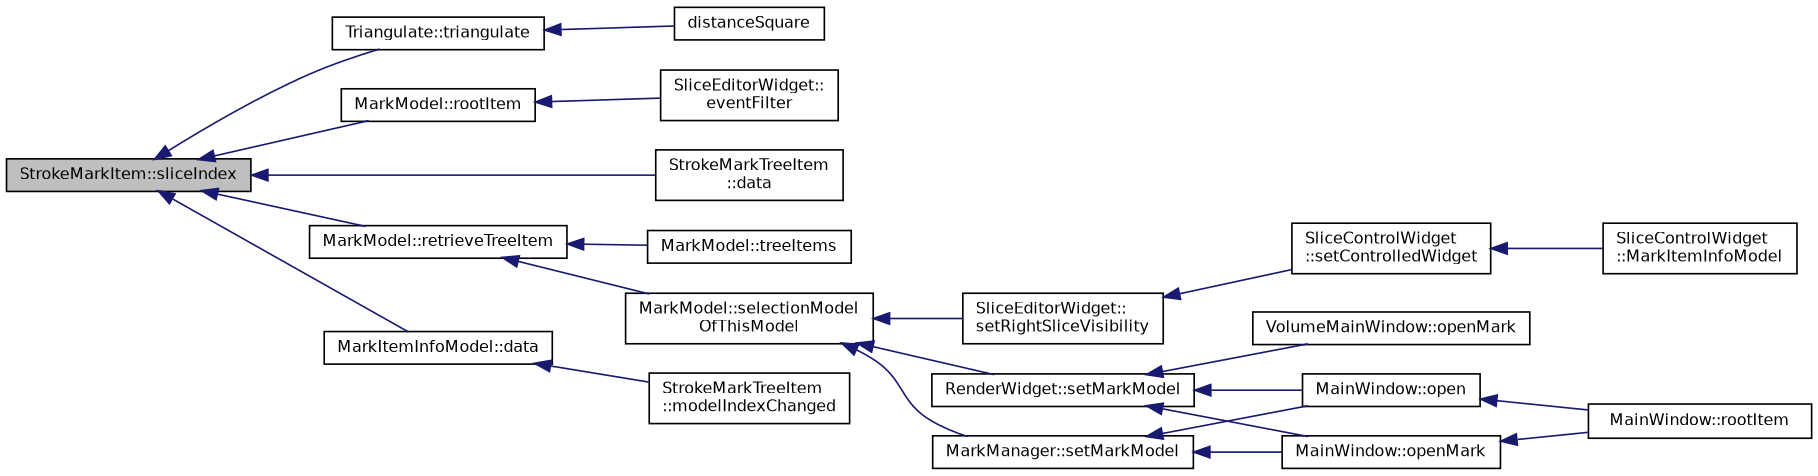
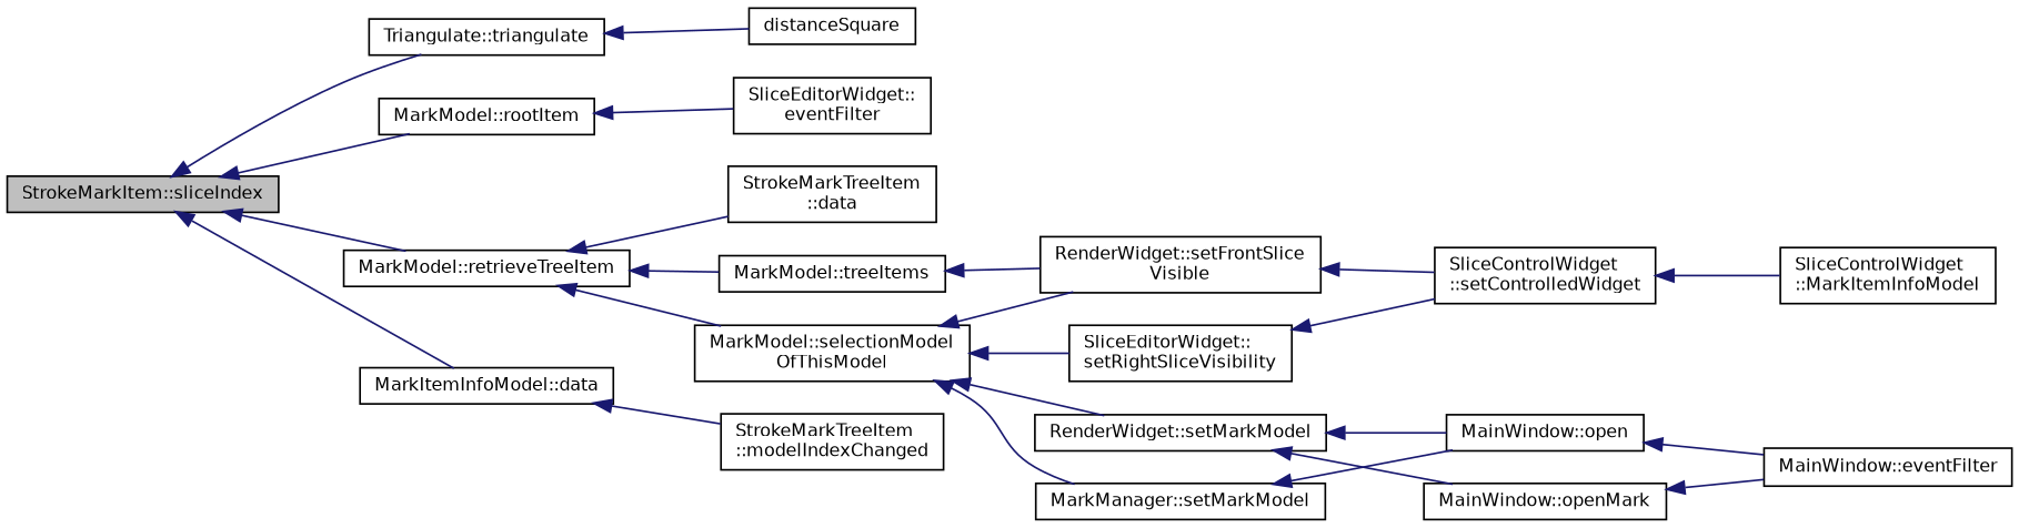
  digraph {
    rankdir=LR
    node [color=black fillcolor=white fontname=Helvetica fontsize=10 shape=record style=filled]
    edge [color=midnightblue dir=back fontname=Helvetica fontsize=10 labelfontname=Helvetica labelfontsize=10 style=solid]
    n1 [fillcolor=grey75 fontcolor=black height=0.2 label="StrokeMarkItem::sliceIndex" width=0.4]
    n2 [height=0.2 label="Triangulate::triangulate" width=0.4]
    n3 [height=0.2 label="MarkModel::rootItem" width=0.4]
    n4 [height=0.2 label="MarkModel::retrieveTreeItem" width=0.4]
    n5 [height=0.2 label="StrokeMarkTreeItem\l::data" width=0.4]
    n6 [height=0.2 label="MarkItemInfoModel::data" width=0.4]
    n7 [height=0.2 label=distanceSquare width=0.4]
    n8 [height=0.2 label="SliceEditorWidget::\leventFilter" width=0.4]
    n9 [height=0.2 label="MarkModel::treeItems" width=0.4]
    n10 [height=0.2 label="MarkModel::selectionModel\lOfThisModel" width=0.4]
    n11 [height=0.2 label="StrokeMarkTreeItem\l::modelIndexChanged" width=0.4]
+   n12 [height=0.2 label="RenderWidget::setFrontSlice\lVisible" width=0.4]
    n13 [height=0.2 label="MarkManager::setMarkModel" width=0.4]
    n14 [height=0.2 label="RenderWidget::setMarkModel" width=0.4]
    n15 [height=0.2 label="SliceEditorWidget::\lsetRightSliceVisibility" width=0.4]
    n16 [height=0.2 label="SliceControlWidget\l::setControlledWidget" width=0.4]
    n17 [height=0.2 label="SliceControlWidget\l::MarkItemInfoModel" width=0.4]
    n18 [height=0.2 label="MainWindow::open" width=0.4]
    n19 [height=0.2 label="MainWindow::openMark" width=0.4]
-   n20 [height=0.2 label="VolumeMainWindow::openMark" width=0.4]
-   n21 [height=0.2 label="MainWindow::rootItem" width=0.4]
+   n21 [height=0.2 label="MainWindow::eventFilter" width=0.4]
    n1 -> n2
    n1 -> n3
    n1 -> n4
-   n1 -> n5
+   n4 -> n5
    n1 -> n6
    n2 -> n7
    n3 -> n8
    n4 -> n9
    n4 -> n10
    n6 -> n11
+   n9 -> n12
+   n10 -> n12
    n10 -> n13
    n10 -> n14
    n10 -> n15
+   n12 -> n16
    n13 -> n18
-   n13 -> n19
    n14 -> n18
    n14 -> n19
-   n14 -> n20
    n15 -> n16
    n16 -> n17
    n18 -> n21
    n19 -> n21
  }
